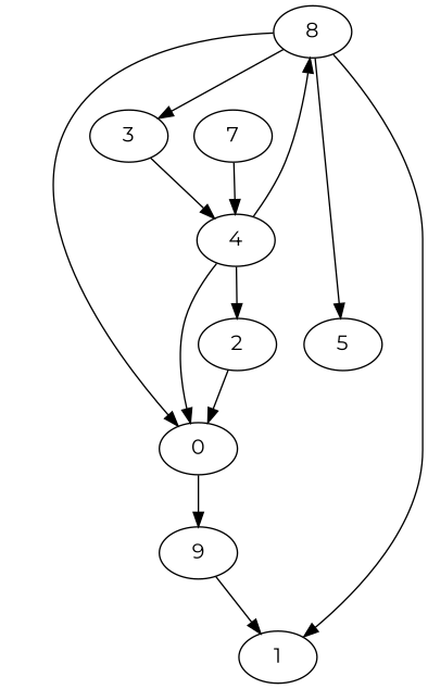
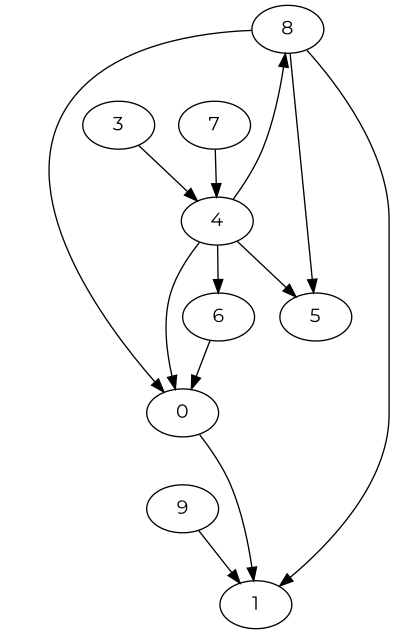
  strict digraph {
    fontname=Montserrat
    node [fontname=Montserrat]
    edge [fontname=Montserrat]
    0
    1
    3
    4
    5
-   6 [label=2]
+   6
    8
    7
    9
-   0 -> 9
+   0 -> 1
    3 -> 4
    4 -> 0
+   4 -> 5
    4 -> 6
    4 -> 8
    6 -> 0
    8 -> 0
    8 -> 1
-   8 -> 3
    8 -> 5
    7 -> 4
    9 -> 1
  }
